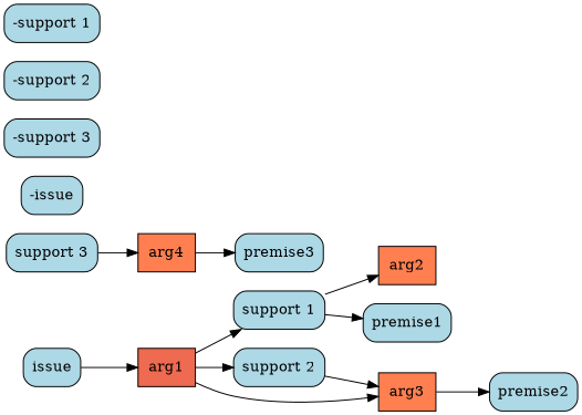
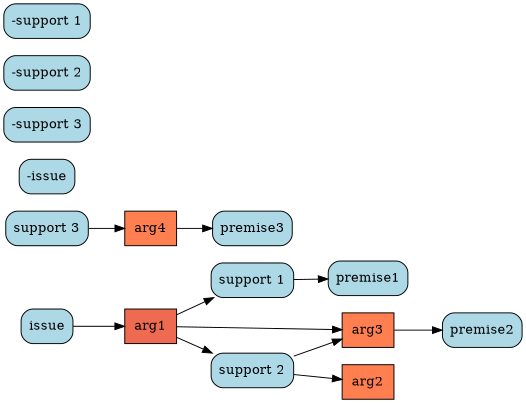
  digraph {
    rankdir=LR
    node [color=black fillcolor=lightblue fixedsize=false shape=box style="rounded,filled"]
    arg1 [fillcolor=coral2 style=filled]
    "support 1"
    "support 2"
    arg3 [fillcolor=coral style=filled]
    arg2 [fillcolor=coral style=filled]
    premise1
    arg4 [fillcolor=coral style=filled]
    "support 3"
    issue
    "-issue"
    premise2
    premise3
    "-support 3"
    "-support 2"
    "-support 1"
    arg1 -> "support 1"
    arg1 -> "support 2"
    arg1 -> arg3
-   "support 1" -> arg2
+   "support 2" -> arg2
    "support 1" -> premise1
    "support 2" -> arg3
    arg3 -> premise2
    arg4 -> premise3
    "support 3" -> arg4
    issue -> arg1
  }
